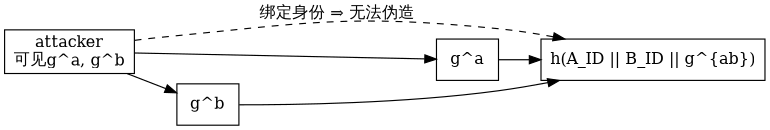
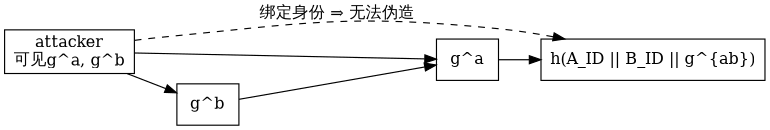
  digraph {
    rankdir=LR
    node [shape=box]
    n1 [label="g^a"]
    n2 [label="h(A_ID || B_ID || g^{ab})"]
    n3 [label="g^b"]
    n4 [label="attacker\n可见g^a, g^b"]
    n1 -> n2
-   n3 -> n2
+   n3 -> n1
    n4 -> n1
    n4 -> n2 [label="绑定身份 ⇒ 无法伪造" style=dashed]
    n4 -> n3
  }
